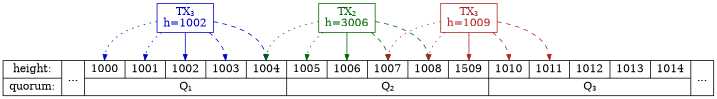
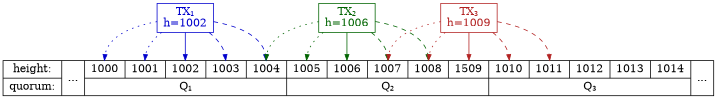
  digraph {
    node [shape=record]
    edge [arrowsize=.75 color=mediumblue headport=h4 style=dotted]
    n1 [label="{height:|quorum:} |... |{{<h0>1000 |<h1> 1001 |<h2> 1002 |<h3> 1003 |<h4> 1004}|Q₁}|{{<h5>1005 |<h6> 1006 |<h7> 1007 |<h8> 1008 |<h9> 1509}|Q₂}|{{<h10>1010 |<h11> 1011 |<h12> 1012 |<h13> 1013 |<h14> 1014}|Q₃}| ..."]
-   n2 [color=mediumblue fontcolor=mediumblue label="TX₃\nh=1002"]
-   n3 [color=darkgreen fontcolor=darkgreen label="TX₂\nh=3006"]
+   n2 [color=mediumblue fontcolor=mediumblue label="TX₁\nh=1002"]
+   n3 [color=darkgreen fontcolor=darkgreen label="TX₂\nh=1006"]
    n4 [color=firebrick fontcolor=firebrick label="TX₃\nh=1009"]
    n2 -> n1 [headport=h0]
    n2 -> n1 [headport="h1:n"]
    n2 -> n1 [headport=h2 style=""]
    n2 -> n1 [headport=h3 style=dashed]
    n2 -> n1 [style=dashed]
    n3 -> n1 [color=darkgreen]
    n3 -> n1 [color=darkgreen headport=h5]
    n3 -> n1 [color=darkgreen headport=h6 style=""]
    n3 -> n1 [color=darkgreen headport=h7 style=dashed]
    n3 -> n1 [color=darkgreen headport=h8 style=dashed]
    n4 -> n1 [color=firebrick headport=h7]
    n4 -> n1 [color=firebrick headport=h8]
    n4 -> n1 [color=firebrick headport=h9 style=""]
    n4 -> n1 [color=firebrick headport=h10 style=dashed]
    n4 -> n1 [color=firebrick headport=h11 style=dashed]
  }
